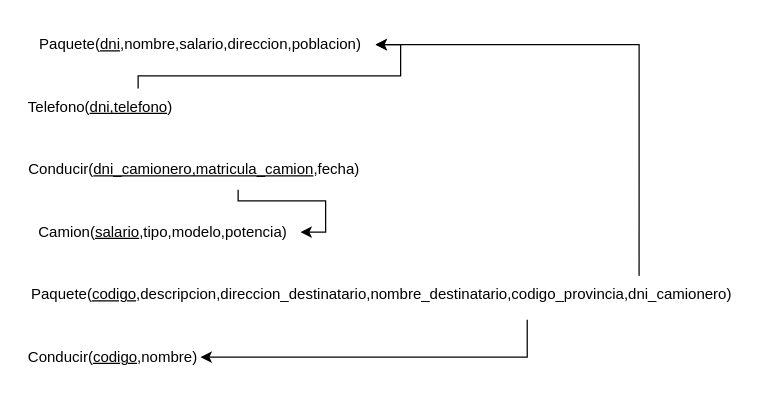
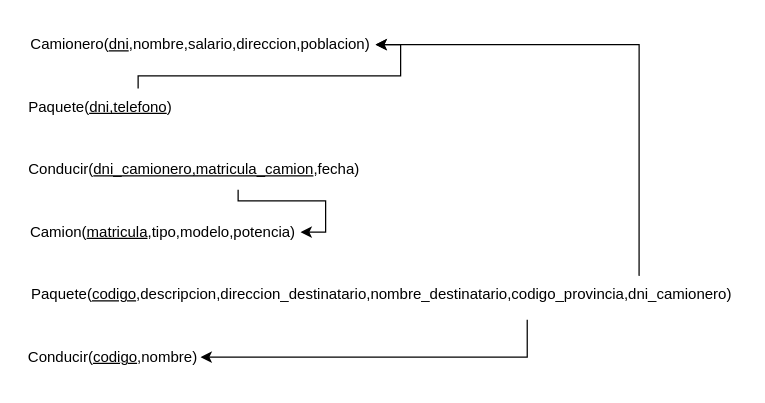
  <mxCell id="0" />
  <mxCell id="1" parent="0" />
- <mxCell id="2" value="Paquete(&lt;u&gt;dni&lt;/u&gt;,nombre,salario,direccion,poblacion)" style="text;html=1;strokeColor=none;fillColor=none;align=center;verticalAlign=middle;whiteSpace=wrap;rounded=0;" vertex="1" parent="1"><mxGeometry x="20" y="20" width="280" height="30" as="geometry" /></mxCell>
+ <mxCell id="2" value="Camionero(&lt;u&gt;dni&lt;/u&gt;,nombre,salario,direccion,poblacion)" style="text;html=1;strokeColor=none;fillColor=none;align=center;verticalAlign=middle;whiteSpace=wrap;rounded=0;" vertex="1" parent="1"><mxGeometry x="20" y="20" width="280" height="30" as="geometry" /></mxCell>
  <mxCell id="3" style="edgeStyle=orthogonalEdgeStyle;rounded=0;orthogonalLoop=1;jettySize=auto;html=1;exitX=0.75;exitY=0;exitDx=0;exitDy=0;entryX=1;entryY=0.5;entryDx=0;entryDy=0;" edge="1" parent="1" source="4" target="2"><mxGeometry relative="1" as="geometry"><Array as="points"><mxPoint x="110" y="60" /><mxPoint x="320" y="60" /><mxPoint x="320" y="35" /></Array></mxGeometry></mxCell>
- <mxCell id="4" value="Telefono(&lt;u&gt;dni,telefono&lt;/u&gt;)" style="text;html=1;strokeColor=none;fillColor=none;align=center;verticalAlign=middle;whiteSpace=wrap;rounded=0;" vertex="1" parent="1"><mxGeometry x="20" y="70" width="120" height="30" as="geometry" /></mxCell>
- <mxCell id="5" value="Camion(&lt;u&gt;salario&lt;/u&gt;,tipo,modelo,potencia)" style="text;html=1;strokeColor=none;fillColor=none;align=center;verticalAlign=middle;whiteSpace=wrap;rounded=0;" vertex="1" parent="1"><mxGeometry x="20" y="170" width="220" height="30" as="geometry" /></mxCell>
+ <mxCell id="4" value="Paquete(&lt;u&gt;dni,telefono&lt;/u&gt;)" style="text;html=1;strokeColor=none;fillColor=none;align=center;verticalAlign=middle;whiteSpace=wrap;rounded=0;" vertex="1" parent="1"><mxGeometry x="20" y="70" width="120" height="30" as="geometry" /></mxCell>
+ <mxCell id="5" value="Camion(&lt;u&gt;matricula&lt;/u&gt;,tipo,modelo,potencia)" style="text;html=1;strokeColor=none;fillColor=none;align=center;verticalAlign=middle;whiteSpace=wrap;rounded=0;" vertex="1" parent="1"><mxGeometry x="20" y="170" width="220" height="30" as="geometry" /></mxCell>
  <mxCell id="6" style="edgeStyle=orthogonalEdgeStyle;rounded=0;orthogonalLoop=1;jettySize=auto;html=1;entryX=1;entryY=0.5;entryDx=0;entryDy=0;" edge="1" parent="1" target="5"><mxGeometry relative="1" as="geometry"><mxPoint x="190" y="151" as="sourcePoint" /><Array as="points"><mxPoint x="190" y="151" /><mxPoint x="190" y="160" /><mxPoint x="260" y="160" /><mxPoint x="260" y="185" /></Array></mxGeometry></mxCell>
  <mxCell id="7" value="Conducir(&lt;u&gt;dni_camionero,matricula_camion&lt;/u&gt;,fecha)" style="text;html=1;strokeColor=none;fillColor=none;align=center;verticalAlign=middle;whiteSpace=wrap;rounded=0;" vertex="1" parent="1"><mxGeometry x="20" y="120" width="270" height="30" as="geometry" /></mxCell>
  <mxCell id="8" style="edgeStyle=orthogonalEdgeStyle;rounded=0;orthogonalLoop=1;jettySize=auto;html=1;exitX=0.704;exitY=1.167;exitDx=0;exitDy=0;entryX=1;entryY=0.5;entryDx=0;entryDy=0;exitPerimeter=0;" edge="1" parent="1" source="10" target="11"><mxGeometry relative="1" as="geometry" /></mxCell>
  <mxCell id="9" style="edgeStyle=orthogonalEdgeStyle;rounded=0;orthogonalLoop=1;jettySize=auto;html=1;exitX=0.861;exitY=0;exitDx=0;exitDy=0;entryX=1;entryY=0.5;entryDx=0;entryDy=0;exitPerimeter=0;" edge="1" parent="1" source="10" target="2"><mxGeometry relative="1" as="geometry" /></mxCell>
  <mxCell id="10" value="Paquete(&lt;u&gt;codigo&lt;/u&gt;,descripcion,direccion_destinatario,nombre_destinatario,codigo_provincia,dni_camionero)" style="text;html=1;strokeColor=none;fillColor=none;align=center;verticalAlign=middle;whiteSpace=wrap;rounded=0;" vertex="1" parent="1"><mxGeometry x="20" y="220" width="570" height="30" as="geometry" /></mxCell>
  <mxCell id="11" value="Conducir(&lt;u&gt;codigo&lt;/u&gt;,nombre)" style="text;html=1;strokeColor=none;fillColor=none;align=center;verticalAlign=middle;whiteSpace=wrap;rounded=0;" vertex="1" parent="1"><mxGeometry x="20" y="270" width="140" height="30" as="geometry" /></mxCell>
